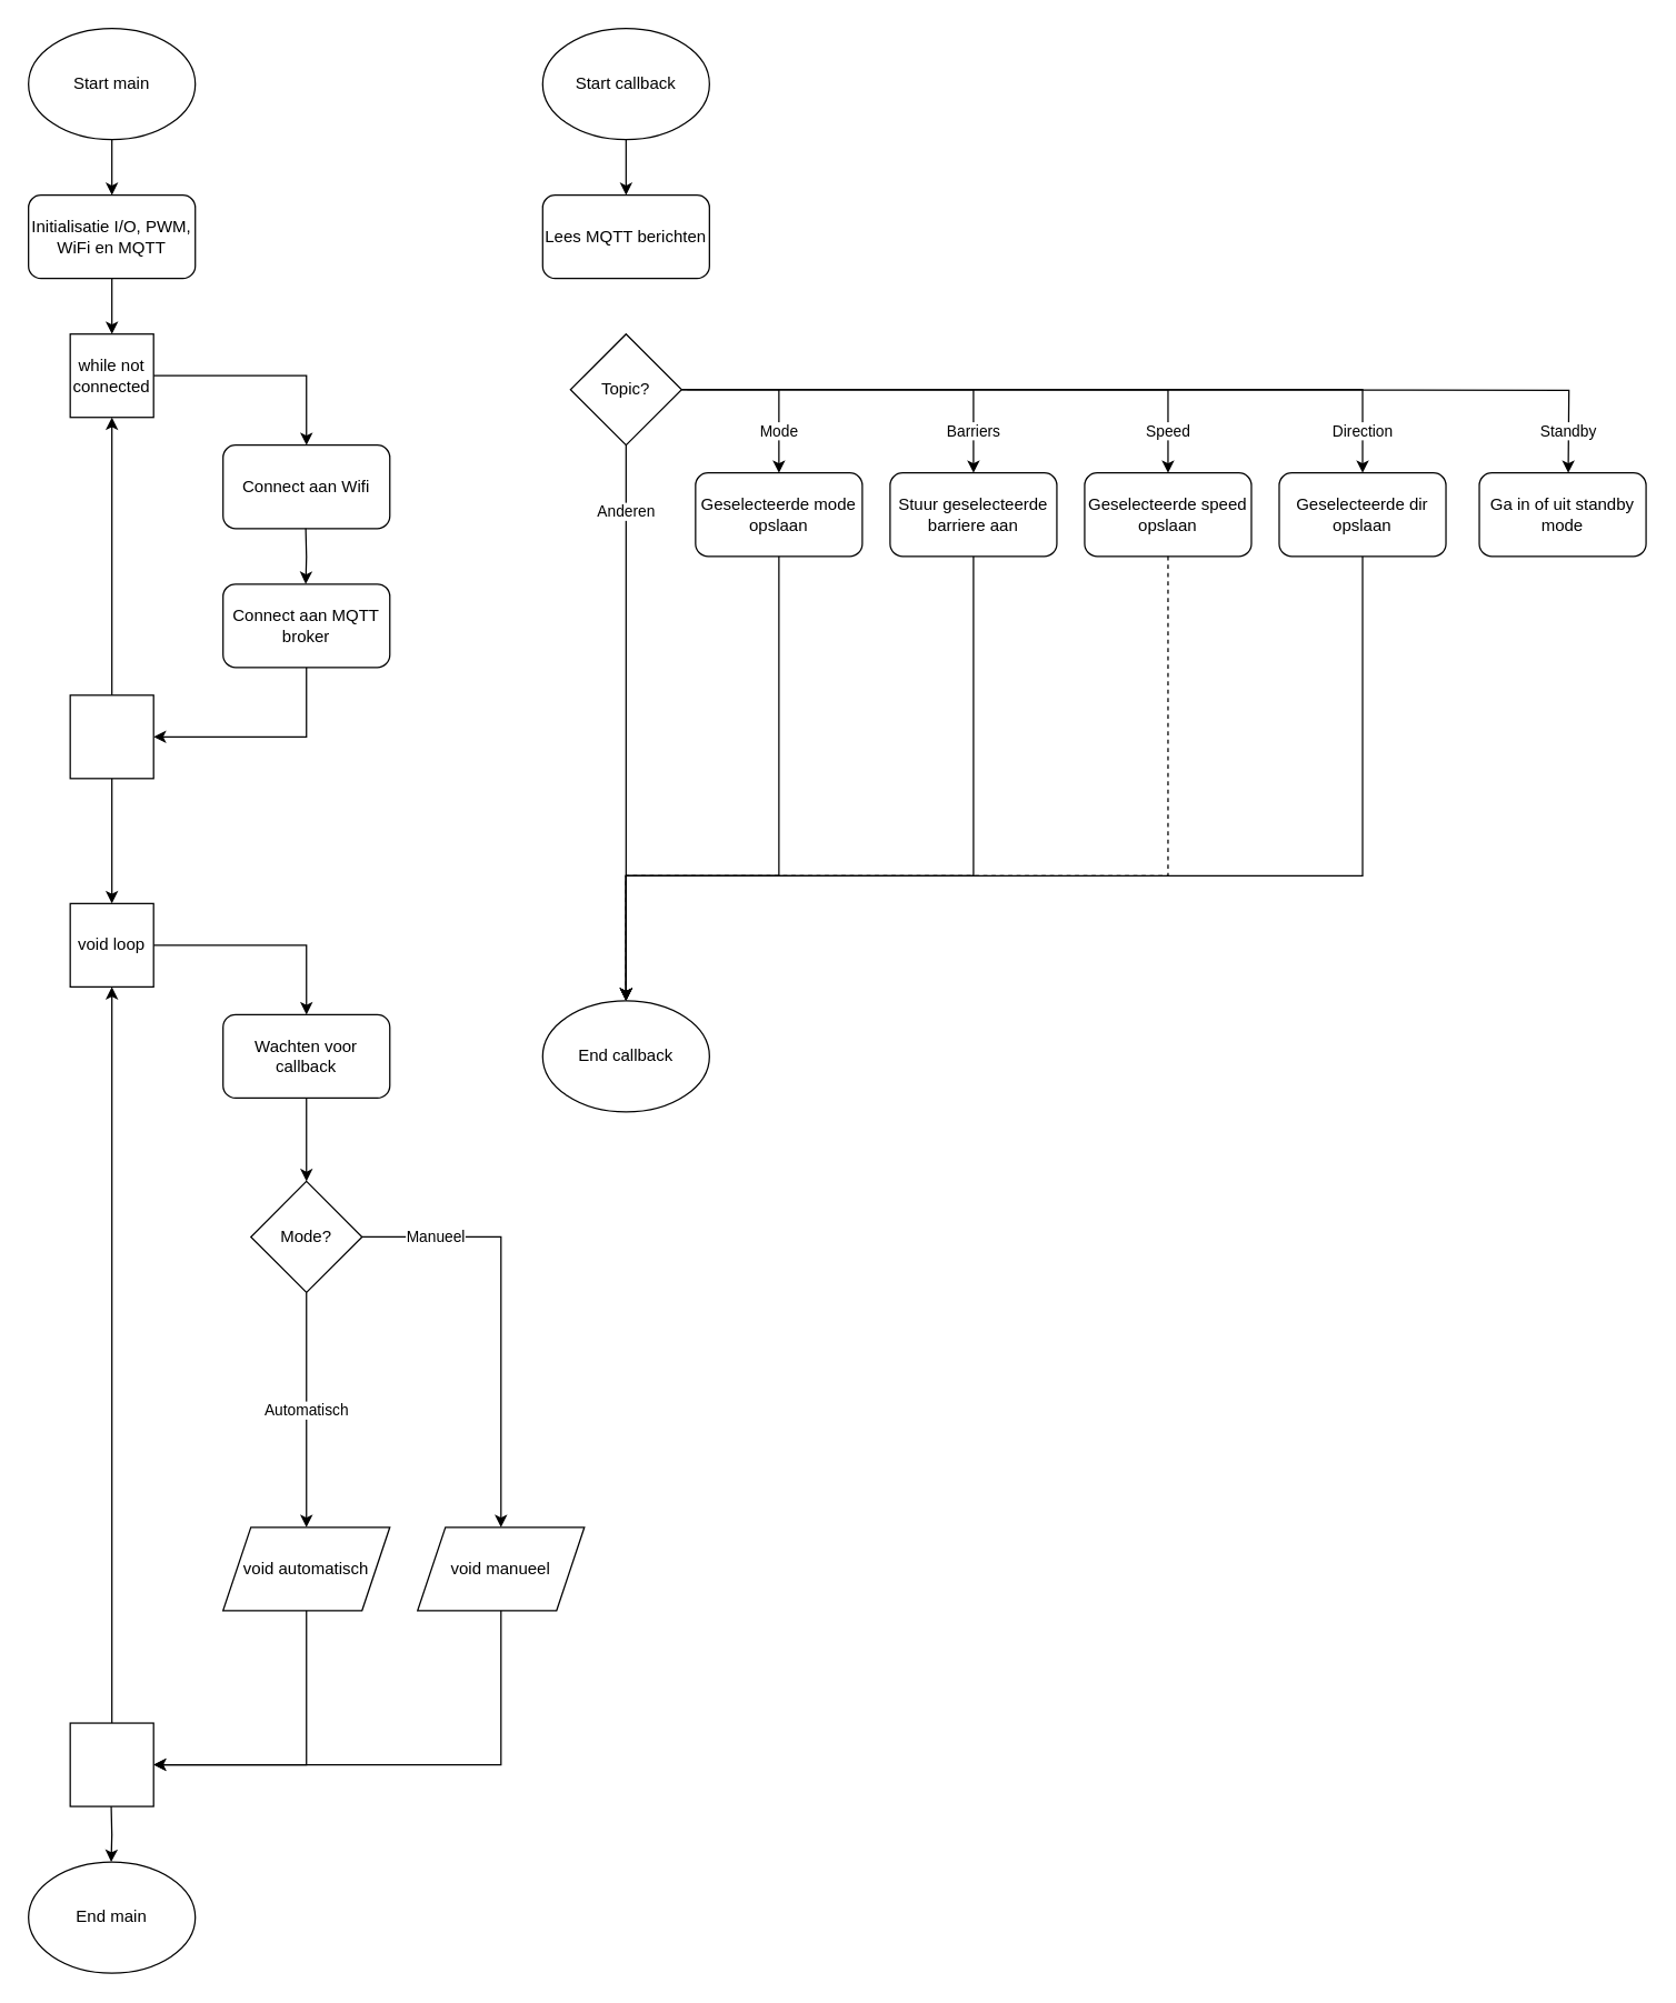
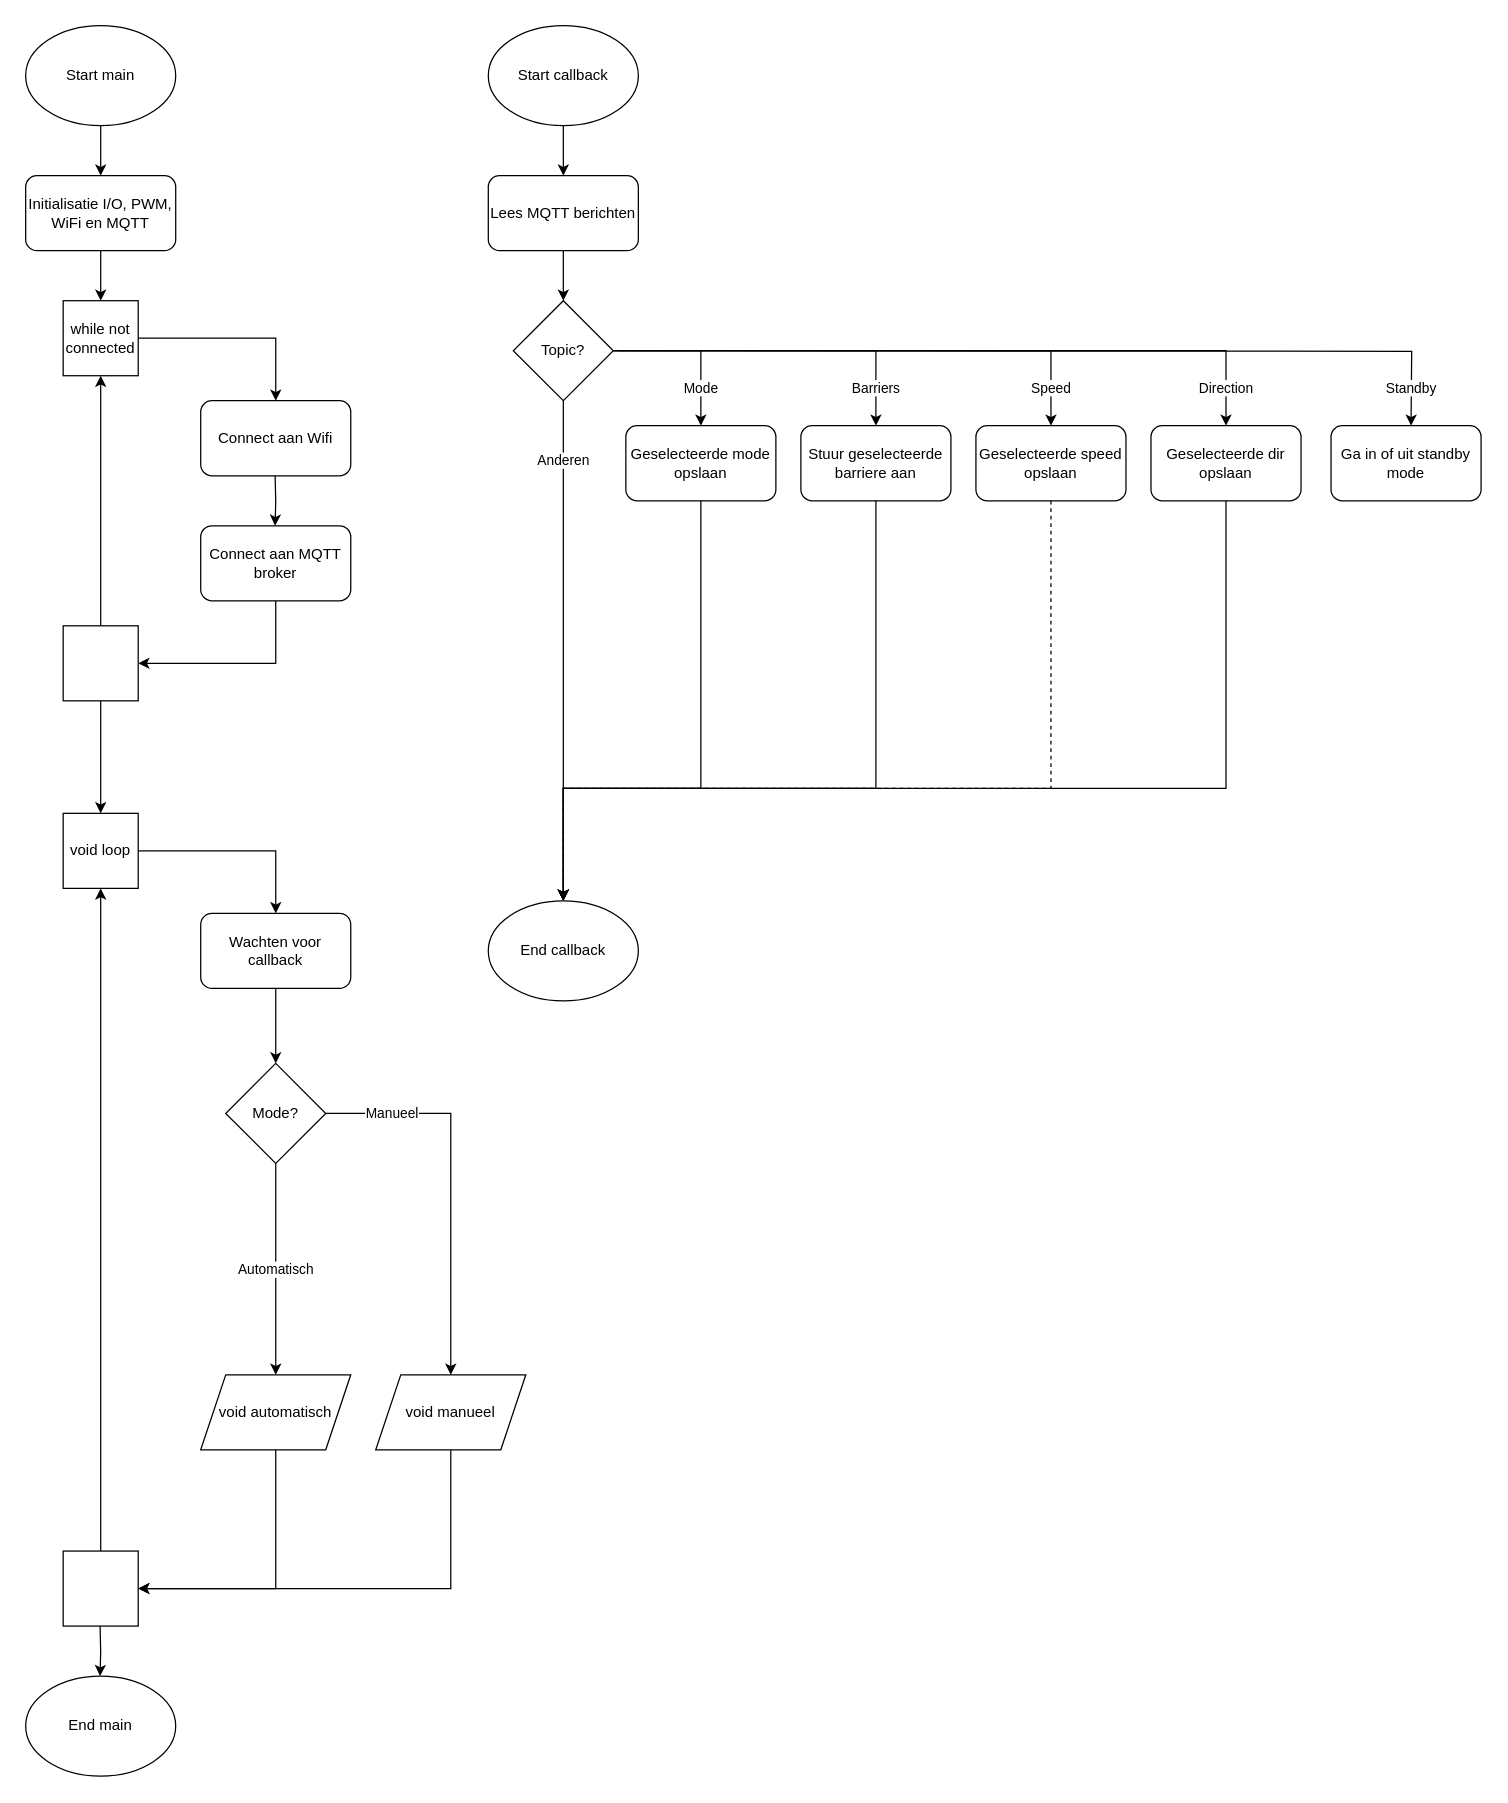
  <mxCell id="0" />
  <mxCell id="1" parent="0" />
  <mxCell id="2" value="" style="edgeStyle=orthogonalEdgeStyle;rounded=0;orthogonalLoop=1;jettySize=auto;html=1;" parent="1" source="3" target="5" edge="1"><mxGeometry relative="1" as="geometry" /></mxCell>
  <mxCell id="3" value="Start main" style="ellipse;whiteSpace=wrap;html=1;" parent="1" vertex="1"><mxGeometry x="20" y="20" width="120" height="80" as="geometry" /></mxCell>
  <mxCell id="4" value="" style="edgeStyle=orthogonalEdgeStyle;rounded=0;orthogonalLoop=1;jettySize=auto;html=1;" parent="1" source="5" edge="1"><mxGeometry relative="1" as="geometry"><mxPoint x="80" y="240" as="targetPoint" /><Array as="points" /></mxGeometry></mxCell>
  <mxCell id="5" value="Initialisatie I/O, PWM, WiFi en MQTT" style="rounded=1;whiteSpace=wrap;html=1;" parent="1" vertex="1"><mxGeometry x="20" y="140" width="120" height="60" as="geometry" /></mxCell>
  <mxCell id="6" style="edgeStyle=orthogonalEdgeStyle;rounded=0;orthogonalLoop=1;jettySize=auto;html=1;exitX=1;exitY=0.5;exitDx=0;exitDy=0;entryX=0.5;entryY=0;entryDx=0;entryDy=0;" parent="1" source="24" target="8" edge="1"><mxGeometry relative="1" as="geometry"><mxPoint x="120" y="680" as="sourcePoint" /></mxGeometry></mxCell>
  <mxCell id="7" style="edgeStyle=orthogonalEdgeStyle;rounded=0;orthogonalLoop=1;jettySize=auto;html=1;entryX=0.5;entryY=0;entryDx=0;entryDy=0;" edge="1" parent="1" source="8" target="46"><mxGeometry relative="1" as="geometry" /></mxCell>
  <mxCell id="8" value="Wachten voor callback" style="rounded=1;whiteSpace=wrap;html=1;" parent="1" vertex="1"><mxGeometry x="160" y="730" width="120" height="60" as="geometry" /></mxCell>
  <mxCell id="9" value="" style="edgeStyle=orthogonalEdgeStyle;rounded=0;orthogonalLoop=1;jettySize=auto;html=1;exitX=0.5;exitY=0;exitDx=0;exitDy=0;entryX=0.5;entryY=1;entryDx=0;entryDy=0;" parent="1" source="23" target="24" edge="1"><mxGeometry relative="1" as="geometry"><mxPoint x="80" y="800" as="sourcePoint" /><mxPoint x="80" y="720" as="targetPoint" /></mxGeometry></mxCell>
  <mxCell id="10" value="End main" style="ellipse;whiteSpace=wrap;html=1;" parent="1" vertex="1"><mxGeometry x="20" y="1340" width="120" height="80" as="geometry" /></mxCell>
  <mxCell id="11" value="" style="edgeStyle=orthogonalEdgeStyle;rounded=0;orthogonalLoop=1;jettySize=auto;html=1;" parent="1" edge="1"><mxGeometry relative="1" as="geometry"><mxPoint x="79.5" y="1300" as="sourcePoint" /><mxPoint x="79.5" y="1340" as="targetPoint" /></mxGeometry></mxCell>
  <mxCell id="12" value="" style="edgeStyle=orthogonalEdgeStyle;rounded=0;orthogonalLoop=1;jettySize=auto;html=1;" parent="1" source="13" target="26" edge="1"><mxGeometry relative="1" as="geometry" /></mxCell>
  <mxCell id="13" value="Start callback" style="ellipse;whiteSpace=wrap;html=1;" parent="1" vertex="1"><mxGeometry x="390" y="20" width="120" height="80" as="geometry" /></mxCell>
  <mxCell id="14" style="edgeStyle=orthogonalEdgeStyle;rounded=0;orthogonalLoop=1;jettySize=auto;html=1;exitX=1;exitY=0.5;exitDx=0;exitDy=0;entryX=0.5;entryY=0;entryDx=0;entryDy=0;" parent="1" source="19" target="15" edge="1"><mxGeometry relative="1" as="geometry"><mxPoint x="120" y="270" as="sourcePoint" /></mxGeometry></mxCell>
  <mxCell id="15" value="Connect aan Wifi" style="rounded=1;whiteSpace=wrap;html=1;" parent="1" vertex="1"><mxGeometry x="160" y="320" width="120" height="60" as="geometry" /></mxCell>
  <mxCell id="16" style="edgeStyle=orthogonalEdgeStyle;rounded=0;orthogonalLoop=1;jettySize=auto;html=1;entryX=1;entryY=0.5;entryDx=0;entryDy=0;" parent="1" source="17" target="22" edge="1"><mxGeometry relative="1" as="geometry"><Array as="points"><mxPoint x="220" y="530" /></Array></mxGeometry></mxCell>
  <mxCell id="17" value="Connect aan MQTT broker" style="rounded=1;whiteSpace=wrap;html=1;" parent="1" vertex="1"><mxGeometry x="160" y="420" width="120" height="60" as="geometry" /></mxCell>
  <mxCell id="18" value="" style="edgeStyle=orthogonalEdgeStyle;rounded=0;orthogonalLoop=1;jettySize=auto;html=1;" parent="1" edge="1"><mxGeometry relative="1" as="geometry"><mxPoint x="219.5" y="380" as="sourcePoint" /><mxPoint x="219.5" y="420" as="targetPoint" /></mxGeometry></mxCell>
  <mxCell id="19" value="while not connected" style="whiteSpace=wrap;html=1;aspect=fixed;" parent="1" vertex="1"><mxGeometry x="50" y="240" width="60" height="60" as="geometry" /></mxCell>
  <mxCell id="20" style="edgeStyle=orthogonalEdgeStyle;rounded=0;orthogonalLoop=1;jettySize=auto;html=1;entryX=0.5;entryY=1;entryDx=0;entryDy=0;" parent="1" source="22" target="19" edge="1"><mxGeometry relative="1" as="geometry" /></mxCell>
  <mxCell id="21" style="edgeStyle=orthogonalEdgeStyle;rounded=0;orthogonalLoop=1;jettySize=auto;html=1;entryX=0.5;entryY=0;entryDx=0;entryDy=0;" parent="1" source="22" target="24" edge="1"><mxGeometry relative="1" as="geometry" /></mxCell>
  <mxCell id="22" value="" style="whiteSpace=wrap;html=1;aspect=fixed;" parent="1" vertex="1"><mxGeometry x="50" y="500" width="60" height="60" as="geometry" /></mxCell>
  <mxCell id="23" value="" style="whiteSpace=wrap;html=1;aspect=fixed;" parent="1" vertex="1"><mxGeometry x="50" y="1240" width="60" height="60" as="geometry" /></mxCell>
  <mxCell id="24" value="void loop" style="whiteSpace=wrap;html=1;aspect=fixed;" parent="1" vertex="1"><mxGeometry x="50" y="650" width="60" height="60" as="geometry" /></mxCell>
+ <mxCell id="25" value="" style="edgeStyle=orthogonalEdgeStyle;rounded=0;orthogonalLoop=1;jettySize=auto;html=1;" parent="1" source="26" target="31" edge="1"><mxGeometry relative="1" as="geometry" /></mxCell>
  <mxCell id="26" value="Lees MQTT berichten" style="rounded=1;whiteSpace=wrap;html=1;" parent="1" vertex="1"><mxGeometry x="390" y="140" width="120" height="60" as="geometry" /></mxCell>
  <mxCell id="27" value="Barriers" style="edgeStyle=orthogonalEdgeStyle;rounded=0;orthogonalLoop=1;jettySize=auto;html=1;" parent="1" source="31" target="36" edge="1"><mxGeometry x="0.778" relative="1" as="geometry"><mxPoint as="offset" /></mxGeometry></mxCell>
  <mxCell id="28" value="Speed" style="edgeStyle=orthogonalEdgeStyle;rounded=0;orthogonalLoop=1;jettySize=auto;html=1;entryX=0.5;entryY=0;entryDx=0;entryDy=0;" parent="1" source="31" target="37" edge="1"><mxGeometry x="0.854" relative="1" as="geometry"><mxPoint as="offset" /></mxGeometry></mxCell>
  <mxCell id="29" value="Direction" style="edgeStyle=orthogonalEdgeStyle;rounded=0;orthogonalLoop=1;jettySize=auto;html=1;entryX=0.5;entryY=0;entryDx=0;entryDy=0;" parent="1" source="31" target="39" edge="1"><mxGeometry x="0.891" relative="1" as="geometry"><mxPoint as="offset" /></mxGeometry></mxCell>
  <mxCell id="30" value="Anderen" style="edgeStyle=orthogonalEdgeStyle;rounded=0;orthogonalLoop=1;jettySize=auto;html=1;entryX=0.5;entryY=0;entryDx=0;entryDy=0;" parent="1" source="31" target="40" edge="1"><mxGeometry x="-0.762" relative="1" as="geometry"><mxPoint as="offset" /></mxGeometry></mxCell>
  <mxCell id="31" value="Topic?" style="rhombus;whiteSpace=wrap;html=1;" parent="1" vertex="1"><mxGeometry x="410" y="240" width="80" height="80" as="geometry" /></mxCell>
  <mxCell id="32" style="edgeStyle=orthogonalEdgeStyle;rounded=0;orthogonalLoop=1;jettySize=auto;html=1;exitX=0.5;exitY=1;exitDx=0;exitDy=0;entryX=0.5;entryY=0;entryDx=0;entryDy=0;" edge="1" parent="1" source="33" target="40"><mxGeometry relative="1" as="geometry"><Array as="points"><mxPoint x="560" y="630" /><mxPoint x="450" y="630" /></Array></mxGeometry></mxCell>
  <mxCell id="33" value="Geselecteerde mode opslaan" style="rounded=1;whiteSpace=wrap;html=1;" parent="1" vertex="1"><mxGeometry x="500" y="340" width="120" height="60" as="geometry" /></mxCell>
  <mxCell id="34" value="Mode" style="edgeStyle=orthogonalEdgeStyle;rounded=0;orthogonalLoop=1;jettySize=auto;html=1;exitX=1;exitY=0.5;exitDx=0;exitDy=0;entryX=0.5;entryY=0;entryDx=0;entryDy=0;" parent="1" target="33" edge="1"><mxGeometry x="0.538" relative="1" as="geometry"><mxPoint x="490" y="280" as="sourcePoint" /><mxPoint x="600" y="330" as="targetPoint" /><Array as="points"><mxPoint x="560" y="280" /></Array><mxPoint as="offset" /></mxGeometry></mxCell>
  <mxCell id="35" style="edgeStyle=orthogonalEdgeStyle;rounded=0;orthogonalLoop=1;jettySize=auto;html=1;exitX=0.5;exitY=1;exitDx=0;exitDy=0;entryX=0.5;entryY=0;entryDx=0;entryDy=0;" edge="1" parent="1" source="36" target="40"><mxGeometry relative="1" as="geometry"><Array as="points"><mxPoint x="700" y="630" /><mxPoint x="450" y="630" /></Array></mxGeometry></mxCell>
  <mxCell id="36" value="Stuur geselecteerde barriere aan" style="rounded=1;whiteSpace=wrap;html=1;" parent="1" vertex="1"><mxGeometry x="640" y="340" width="120" height="60" as="geometry" /></mxCell>
  <mxCell id="37" value="Geselecteerde speed opslaan" style="rounded=1;whiteSpace=wrap;html=1;" parent="1" vertex="1"><mxGeometry x="780" y="340" width="120" height="60" as="geometry" /></mxCell>
  <mxCell id="38" style="edgeStyle=orthogonalEdgeStyle;rounded=0;orthogonalLoop=1;jettySize=auto;html=1;exitX=0.5;exitY=1;exitDx=0;exitDy=0;entryX=0.5;entryY=0;entryDx=0;entryDy=0;" edge="1" parent="1" source="39" target="40"><mxGeometry relative="1" as="geometry"><Array as="points"><mxPoint x="980" y="630" /><mxPoint x="450" y="630" /></Array></mxGeometry></mxCell>
  <mxCell id="39" value="Geselecteerde dir opslaan" style="rounded=1;whiteSpace=wrap;html=1;" parent="1" vertex="1"><mxGeometry x="920" y="340" width="120" height="60" as="geometry" /></mxCell>
  <mxCell id="40" value="End callback" style="ellipse;whiteSpace=wrap;html=1;" parent="1" vertex="1"><mxGeometry x="390" y="720" width="120" height="80" as="geometry" /></mxCell>
  <mxCell id="41" style="edgeStyle=orthogonalEdgeStyle;rounded=0;orthogonalLoop=1;jettySize=auto;html=1;entryX=0.5;entryY=0;entryDx=0;entryDy=0;exitX=0.5;exitY=1;exitDx=0;exitDy=0;dashed=1;" parent="1" source="37" target="40" edge="1"><mxGeometry relative="1" as="geometry"><Array as="points"><mxPoint x="840" y="630" /><mxPoint x="450" y="630" /></Array><mxPoint x="834" y="630" as="sourcePoint" /></mxGeometry></mxCell>
  <mxCell id="42" value="Ga in of uit standby mode" style="rounded=1;whiteSpace=wrap;html=1;" vertex="1" parent="1"><mxGeometry x="1064" y="340" width="120" height="60" as="geometry" /></mxCell>
  <mxCell id="43" value="Standby" style="edgeStyle=orthogonalEdgeStyle;rounded=0;orthogonalLoop=1;jettySize=auto;html=1;entryX=0.5;entryY=0;entryDx=0;entryDy=0;" edge="1" parent="1"><mxGeometry x="0.913" relative="1" as="geometry"><mxPoint as="offset" /><mxPoint x="494" y="280" as="sourcePoint" /><mxPoint x="1128" y="340" as="targetPoint" /></mxGeometry></mxCell>
  <mxCell id="44" value="Automatisch" style="edgeStyle=orthogonalEdgeStyle;rounded=0;orthogonalLoop=1;jettySize=auto;html=1;entryX=0.5;entryY=0;entryDx=0;entryDy=0;" edge="1" parent="1" source="46" target="48"><mxGeometry relative="1" as="geometry"><mxPoint x="220" y="1080" as="targetPoint" /></mxGeometry></mxCell>
  <mxCell id="45" value="Manueel" style="edgeStyle=orthogonalEdgeStyle;rounded=0;orthogonalLoop=1;jettySize=auto;html=1;entryX=0.5;entryY=0;entryDx=0;entryDy=0;" edge="1" parent="1" source="46" target="50"><mxGeometry x="-0.655" relative="1" as="geometry"><mxPoint x="360" y="1080" as="targetPoint" /><mxPoint as="offset" /></mxGeometry></mxCell>
  <mxCell id="46" value="Mode?" style="rhombus;whiteSpace=wrap;html=1;" vertex="1" parent="1"><mxGeometry x="180" y="850" width="80" height="80" as="geometry" /></mxCell>
  <mxCell id="47" style="edgeStyle=orthogonalEdgeStyle;rounded=0;orthogonalLoop=1;jettySize=auto;html=1;entryX=1;entryY=0.5;entryDx=0;entryDy=0;" edge="1" parent="1" source="48" target="23"><mxGeometry relative="1" as="geometry"><Array as="points"><mxPoint x="220" y="1270" /></Array></mxGeometry></mxCell>
  <mxCell id="48" value="void automatisch" style="shape=parallelogram;perimeter=parallelogramPerimeter;whiteSpace=wrap;html=1;fixedSize=1;" vertex="1" parent="1"><mxGeometry x="160" y="1099" width="120" height="60" as="geometry" /></mxCell>
  <mxCell id="49" style="edgeStyle=orthogonalEdgeStyle;rounded=0;orthogonalLoop=1;jettySize=auto;html=1;entryX=1;entryY=0.5;entryDx=0;entryDy=0;" edge="1" parent="1" source="50" target="23"><mxGeometry relative="1" as="geometry"><Array as="points"><mxPoint x="360" y="1270" /></Array></mxGeometry></mxCell>
  <mxCell id="50" value="void manueel" style="shape=parallelogram;perimeter=parallelogramPerimeter;whiteSpace=wrap;html=1;fixedSize=1;" vertex="1" parent="1"><mxGeometry x="300" y="1099" width="120" height="60" as="geometry" /></mxCell>
